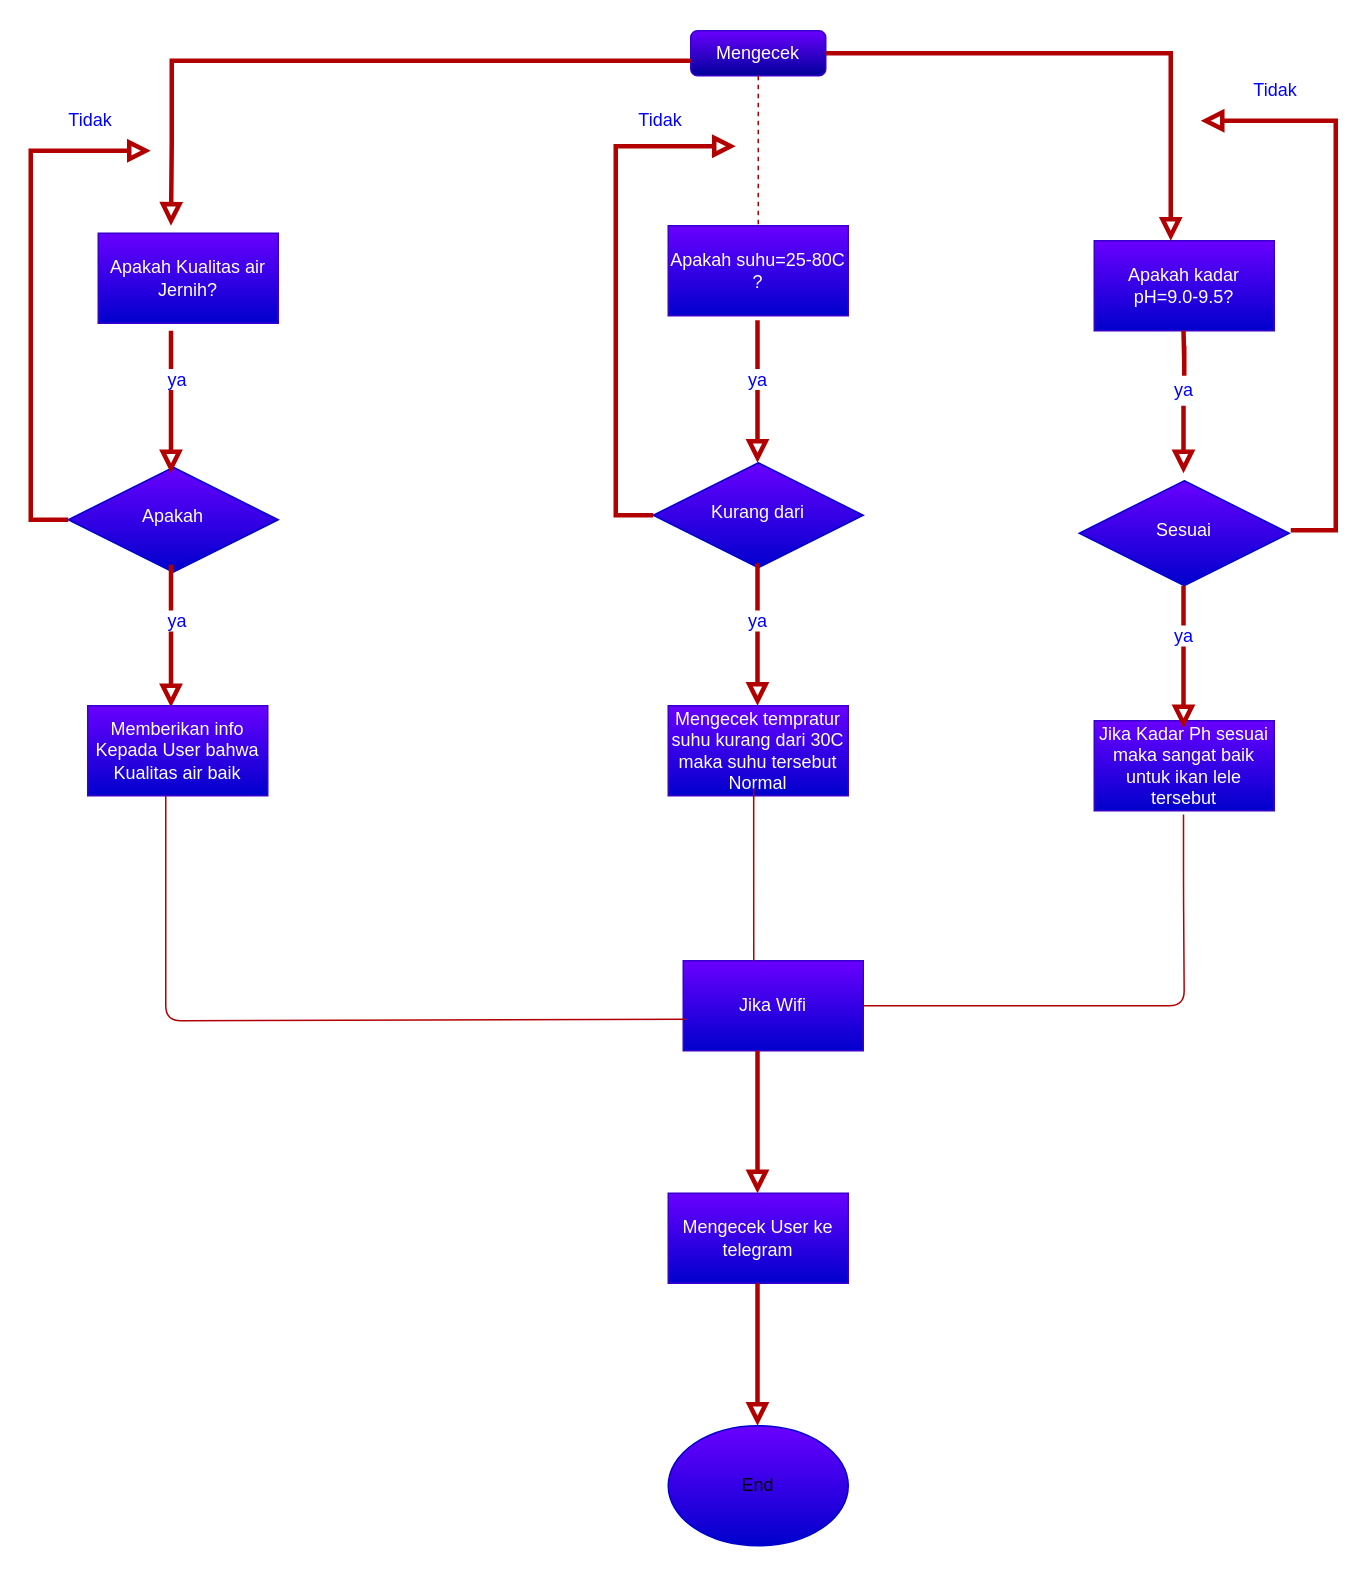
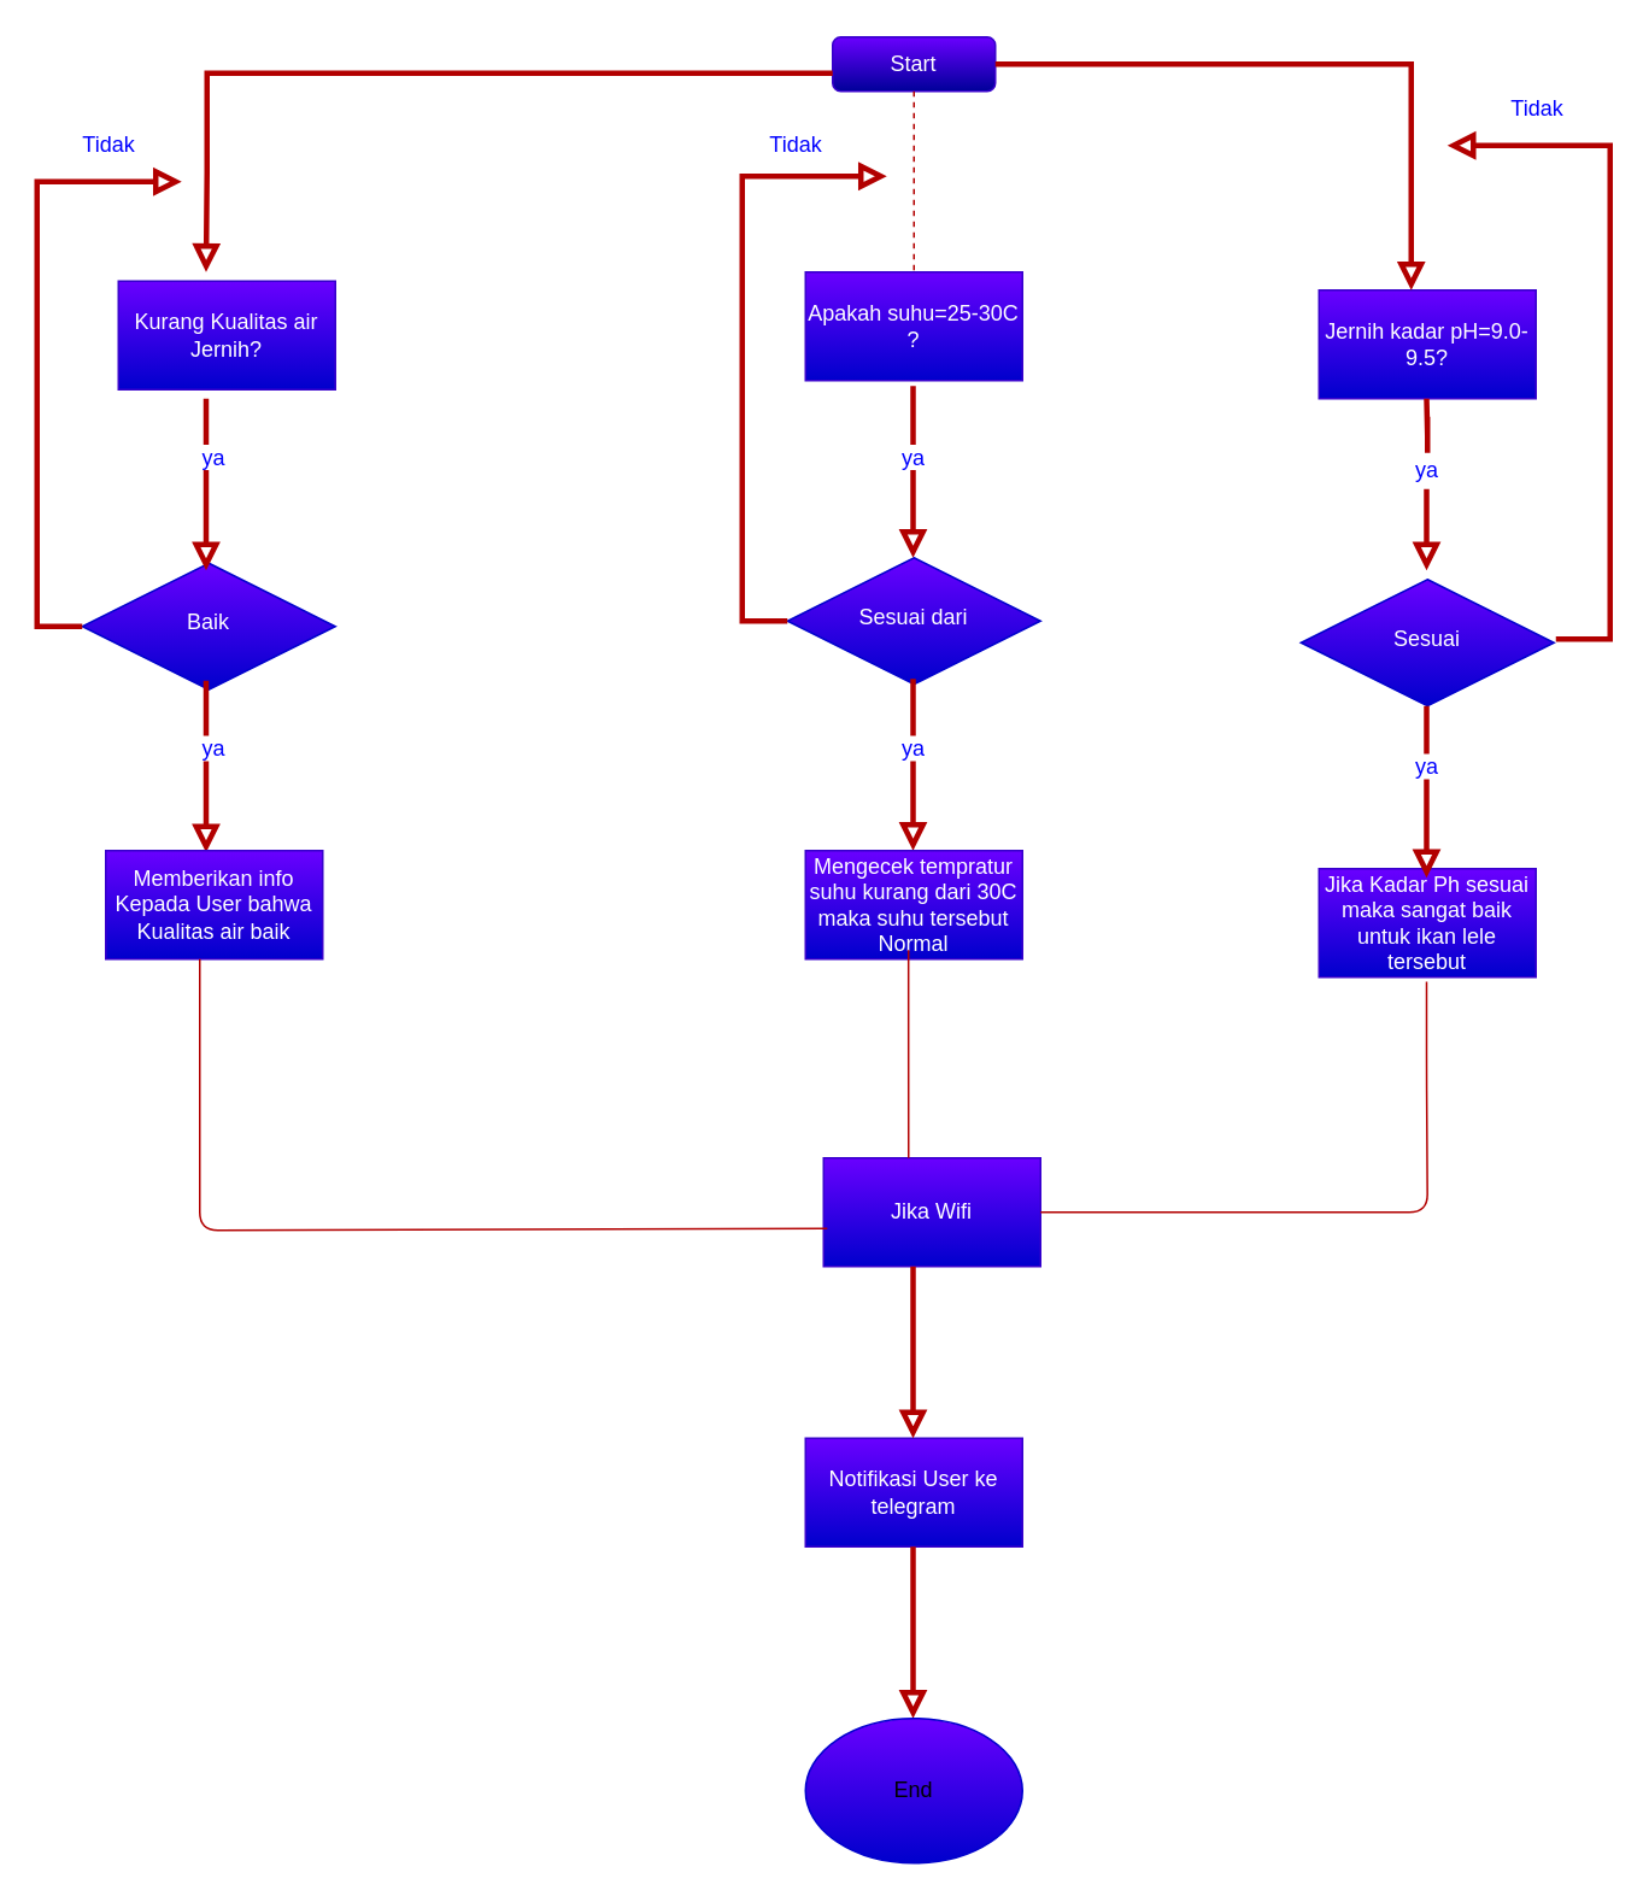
  <mxCell id="0" />
  <mxCell id="1" parent="0" />
- <mxCell id="2" value="Mengecek" style="rounded=1;whiteSpace=wrap;html=1;fontSize=12;glass=0;strokeWidth=1;shadow=0;fillColor=#6a00ff;strokeColor=#3700CC;fontColor=#ffffff;gradientColor=#000099;" parent="1" vertex="1"><mxGeometry x="460" y="20" width="90" height="30" as="geometry" /></mxCell>
- <mxCell id="3" value="&lt;font color=&quot;#ffffff&quot;&gt;Apakah&lt;/font&gt;" style="rhombus;whiteSpace=wrap;html=1;shadow=0;fontFamily=Helvetica;fontSize=12;align=center;strokeWidth=1;spacing=6;spacingTop=-4;fontColor=#000000;fillColor=#6A00FF;gradientColor=#0000CC;strokeColor=#0000CC;" parent="1" vertex="1"><mxGeometry x="45" y="311" width="140" height="70" as="geometry" /></mxCell>
- <mxCell id="4" value="Apakah Kualitas air Jernih?" style="rounded=0;whiteSpace=wrap;html=1;fillColor=#6a00ff;strokeColor=#3700CC;fontColor=#ffffff;gradientColor=#0000CC;" parent="1" vertex="1"><mxGeometry x="65" y="155" width="120" height="60" as="geometry" /></mxCell>
+ <mxCell id="2" value="Start" style="rounded=1;whiteSpace=wrap;html=1;fontSize=12;glass=0;strokeWidth=1;shadow=0;fillColor=#6a00ff;strokeColor=#3700CC;fontColor=#ffffff;gradientColor=#000099;" parent="1" vertex="1"><mxGeometry x="460" y="20" width="90" height="30" as="geometry" /></mxCell>
+ <mxCell id="3" value="&lt;font color=&quot;#ffffff&quot;&gt;Baik&lt;/font&gt;" style="rhombus;whiteSpace=wrap;html=1;shadow=0;fontFamily=Helvetica;fontSize=12;align=center;strokeWidth=1;spacing=6;spacingTop=-4;fontColor=#000000;fillColor=#6A00FF;gradientColor=#0000CC;strokeColor=#0000CC;" parent="1" vertex="1"><mxGeometry x="45" y="311" width="140" height="70" as="geometry" /></mxCell>
+ <mxCell id="4" value="Kurang Kualitas air Jernih?" style="rounded=0;whiteSpace=wrap;html=1;fillColor=#6a00ff;strokeColor=#3700CC;fontColor=#ffffff;gradientColor=#0000CC;" parent="1" vertex="1"><mxGeometry x="65" y="155" width="120" height="60" as="geometry" /></mxCell>
  <mxCell id="5" value="" style="rounded=0;html=1;jettySize=auto;orthogonalLoop=1;fontSize=11;endArrow=block;endFill=0;endSize=8;strokeWidth=3;shadow=0;labelBackgroundColor=none;edgeStyle=orthogonalEdgeStyle;strokeColor=#B20000;fillColor=#e51400;" parent="1" edge="1"><mxGeometry relative="1" as="geometry"><mxPoint x="460" y="40" as="sourcePoint" /><mxPoint x="113.5" y="150" as="targetPoint" /><Array as="points"><mxPoint x="114" y="40" /><mxPoint x="114" y="95" /></Array></mxGeometry></mxCell>
  <mxCell id="6" value="" style="rounded=0;html=1;jettySize=auto;orthogonalLoop=1;fontSize=11;endArrow=block;endFill=0;endSize=8;strokeWidth=3;shadow=0;labelBackgroundColor=none;edgeStyle=orthogonalEdgeStyle;strokeColor=#B20000;fillColor=#e51400;" parent="1" edge="1"><mxGeometry relative="1" as="geometry"><mxPoint x="113.5" y="220" as="sourcePoint" /><mxPoint x="113.5" y="315" as="targetPoint" /></mxGeometry></mxCell>
  <mxCell id="7" value="&lt;span style=&quot;background-color: rgb(255 , 255 , 255)&quot;&gt;&lt;font color=&quot;#0000ff&quot;&gt;ya&lt;/font&gt;&lt;/span&gt;" style="text;html=1;strokeColor=none;fillColor=none;align=center;verticalAlign=middle;whiteSpace=wrap;rounded=0;strokeWidth=3;" parent="1" vertex="1"><mxGeometry x="98" y="243" width="40" height="20" as="geometry" /></mxCell>
  <mxCell id="8" value="&lt;font color=&quot;#ffffff&quot;&gt;Sesuai&lt;/font&gt;" style="rhombus;whiteSpace=wrap;html=1;shadow=0;fontFamily=Helvetica;fontSize=12;align=center;strokeWidth=1;spacing=6;spacingTop=-4;fontColor=#000000;fillColor=#6A00FF;gradientColor=#0000CC;strokeColor=#0000CC;" parent="1" vertex="1"><mxGeometry x="719" y="320" width="140" height="70" as="geometry" /></mxCell>
  <mxCell id="9" value="" style="rounded=0;html=1;jettySize=auto;orthogonalLoop=1;fontSize=11;endArrow=block;endFill=0;endSize=8;strokeWidth=3;shadow=0;labelBackgroundColor=none;edgeStyle=orthogonalEdgeStyle;strokeColor=#B20000;fillColor=#e51400;" parent="1" edge="1"><mxGeometry relative="1" as="geometry"><mxPoint x="113.5" y="376" as="sourcePoint" /><mxPoint x="113.5" y="471" as="targetPoint" /></mxGeometry></mxCell>
  <mxCell id="10" value="Memberikan info Kepada User bahwa Kualitas air baik" style="rounded=0;whiteSpace=wrap;html=1;fillColor=#6a00ff;strokeColor=#3700CC;fontColor=#ffffff;gradientColor=#0000CC;" vertex="1" parent="1"><mxGeometry x="58" y="470" width="120" height="60" as="geometry" /></mxCell>
  <mxCell id="11" value="" style="rounded=0;html=1;jettySize=auto;orthogonalLoop=1;fontSize=11;endArrow=block;endFill=0;endSize=8;strokeWidth=3;shadow=0;labelBackgroundColor=none;edgeStyle=orthogonalEdgeStyle;strokeColor=#B20000;fillColor=#e51400;exitX=0;exitY=0.5;exitDx=0;exitDy=0;" edge="1" parent="1" source="3"><mxGeometry relative="1" as="geometry"><mxPoint x="20" y="250" as="sourcePoint" /><mxPoint x="100" y="100" as="targetPoint" /><Array as="points"><mxPoint x="20" y="346" /></Array></mxGeometry></mxCell>
- <mxCell id="12" value="Apakah suhu=25-80C ?" style="rounded=0;whiteSpace=wrap;html=1;fillColor=#6a00ff;strokeColor=#3700CC;fontColor=#ffffff;gradientColor=#0000CC;" vertex="1" parent="1"><mxGeometry x="445" y="150" width="120" height="60" as="geometry" /></mxCell>
- <mxCell id="13" value="&lt;font color=&quot;#ffffff&quot;&gt;Kurang dari&lt;/font&gt;" style="rhombus;whiteSpace=wrap;html=1;shadow=0;fontFamily=Helvetica;fontSize=12;align=center;strokeWidth=1;spacing=6;spacingTop=-4;fontColor=#000000;fillColor=#6A00FF;gradientColor=#0000CC;strokeColor=#0000CC;" vertex="1" parent="1"><mxGeometry x="435" y="308" width="140" height="70" as="geometry" /></mxCell>
+ <mxCell id="12" value="Apakah suhu=25-30C ?" style="rounded=0;whiteSpace=wrap;html=1;fillColor=#6a00ff;strokeColor=#3700CC;fontColor=#ffffff;gradientColor=#0000CC;" vertex="1" parent="1"><mxGeometry x="445" y="150" width="120" height="60" as="geometry" /></mxCell>
+ <mxCell id="13" value="&lt;font color=&quot;#ffffff&quot;&gt;Sesuai dari&lt;/font&gt;" style="rhombus;whiteSpace=wrap;html=1;shadow=0;fontFamily=Helvetica;fontSize=12;align=center;strokeWidth=1;spacing=6;spacingTop=-4;fontColor=#000000;fillColor=#6A00FF;gradientColor=#0000CC;strokeColor=#0000CC;" vertex="1" parent="1"><mxGeometry x="435" y="308" width="140" height="70" as="geometry" /></mxCell>
  <mxCell id="14" value="" style="endArrow=none;html=1;exitX=0.5;exitY=1;exitDx=0;exitDy=0;entryX=0.5;entryY=0;entryDx=0;entryDy=0;strokeColor=#B20000;dashed=1;" edge="1" parent="1" source="2" target="12"><mxGeometry width="50" height="50" relative="1" as="geometry"><mxPoint x="480" y="340" as="sourcePoint" /><mxPoint x="530" y="290" as="targetPoint" /><Array as="points" /></mxGeometry></mxCell>
  <mxCell id="15" value="" style="rounded=0;html=1;jettySize=auto;orthogonalLoop=1;fontSize=11;endArrow=block;endFill=0;endSize=8;strokeWidth=3;shadow=0;labelBackgroundColor=none;edgeStyle=orthogonalEdgeStyle;strokeColor=#B20000;fillColor=#e51400;" edge="1" parent="1"><mxGeometry relative="1" as="geometry"><mxPoint x="504.5" y="375" as="sourcePoint" /><mxPoint x="504.5" y="470" as="targetPoint" /></mxGeometry></mxCell>
  <mxCell id="16" value="" style="rounded=0;html=1;jettySize=auto;orthogonalLoop=1;fontSize=11;endArrow=block;endFill=0;endSize=8;strokeWidth=3;shadow=0;labelBackgroundColor=none;edgeStyle=orthogonalEdgeStyle;strokeColor=#B20000;fillColor=#e51400;exitX=0;exitY=0.5;exitDx=0;exitDy=0;" edge="1" parent="1"><mxGeometry relative="1" as="geometry"><mxPoint x="435" y="343" as="sourcePoint" /><mxPoint x="490" y="97" as="targetPoint" /><Array as="points"><mxPoint x="410" y="343" /></Array></mxGeometry></mxCell>
  <mxCell id="17" value="&lt;span style=&quot;background-color: rgb(255 , 255 , 255)&quot;&gt;&lt;font color=&quot;#0000ff&quot;&gt;Tidak&lt;/font&gt;&lt;/span&gt;" style="text;html=1;strokeColor=none;fillColor=none;align=center;verticalAlign=middle;whiteSpace=wrap;rounded=0;strokeWidth=3;" vertex="1" parent="1"><mxGeometry x="40" y="70" width="40" height="20" as="geometry" /></mxCell>
  <mxCell id="18" value="&lt;span style=&quot;background-color: rgb(255 , 255 , 255)&quot;&gt;&lt;font color=&quot;#0000ff&quot;&gt;Tidak&lt;/font&gt;&lt;/span&gt;" style="text;html=1;strokeColor=none;fillColor=none;align=center;verticalAlign=middle;whiteSpace=wrap;rounded=0;strokeWidth=3;" vertex="1" parent="1"><mxGeometry x="420" y="70" width="40" height="20" as="geometry" /></mxCell>
  <mxCell id="19" value="Mengecek tempratur suhu kurang dari 30C&lt;br&gt;maka suhu tersebut Normal" style="rounded=0;whiteSpace=wrap;html=1;fillColor=#6a00ff;strokeColor=#3700CC;fontColor=#ffffff;gradientColor=#0000CC;" vertex="1" parent="1"><mxGeometry x="445" y="470" width="120" height="60" as="geometry" /></mxCell>
  <mxCell id="20" value="&lt;span style=&quot;background-color: rgb(255 , 255 , 255)&quot;&gt;&lt;font color=&quot;#0000ff&quot;&gt;ya&lt;/font&gt;&lt;/span&gt;" style="text;html=1;strokeColor=none;fillColor=none;align=center;verticalAlign=middle;whiteSpace=wrap;rounded=0;strokeWidth=3;" vertex="1" parent="1"><mxGeometry x="98" y="404" width="40" height="20" as="geometry" /></mxCell>
  <mxCell id="21" value="" style="rounded=0;html=1;jettySize=auto;orthogonalLoop=1;fontSize=11;endArrow=block;endFill=0;endSize=8;strokeWidth=3;shadow=0;labelBackgroundColor=none;edgeStyle=orthogonalEdgeStyle;strokeColor=#B20000;fillColor=#e51400;" edge="1" parent="1"><mxGeometry relative="1" as="geometry"><mxPoint x="504.5" y="213" as="sourcePoint" /><mxPoint x="504.5" y="308" as="targetPoint" /></mxGeometry></mxCell>
  <mxCell id="22" value="&lt;span style=&quot;background-color: rgb(255 , 255 , 255)&quot;&gt;&lt;font color=&quot;#0000ff&quot;&gt;ya&lt;/font&gt;&lt;/span&gt;" style="text;html=1;strokeColor=none;fillColor=none;align=center;verticalAlign=middle;whiteSpace=wrap;rounded=0;strokeWidth=3;" vertex="1" parent="1"><mxGeometry x="485" y="404" width="40" height="20" as="geometry" /></mxCell>
- <mxCell id="23" value="Apakah kadar pH=9.0-9.5?" style="rounded=0;whiteSpace=wrap;html=1;fillColor=#6a00ff;strokeColor=#3700CC;fontColor=#ffffff;gradientColor=#0000CC;" vertex="1" parent="1"><mxGeometry x="729" y="160" width="120" height="60" as="geometry" /></mxCell>
+ <mxCell id="23" value="Jernih kadar pH=9.0-9.5?" style="rounded=0;whiteSpace=wrap;html=1;fillColor=#6a00ff;strokeColor=#3700CC;fontColor=#ffffff;gradientColor=#0000CC;" vertex="1" parent="1"><mxGeometry x="729" y="160" width="120" height="60" as="geometry" /></mxCell>
  <mxCell id="24" value="" style="rounded=0;html=1;jettySize=auto;orthogonalLoop=1;fontSize=11;endArrow=block;endFill=0;endSize=8;strokeWidth=3;shadow=0;labelBackgroundColor=none;edgeStyle=orthogonalEdgeStyle;strokeColor=#B20000;fillColor=#e51400;exitX=1;exitY=0.5;exitDx=0;exitDy=0;" edge="1" parent="1" source="2"><mxGeometry relative="1" as="geometry"><mxPoint x="1126.5" y="50" as="sourcePoint" /><mxPoint x="780" y="160" as="targetPoint" /><Array as="points"><mxPoint x="780" y="35" /></Array></mxGeometry></mxCell>
  <mxCell id="25" value="" style="rounded=0;html=1;jettySize=auto;orthogonalLoop=1;fontSize=11;endArrow=block;endFill=0;endSize=8;strokeWidth=3;shadow=0;labelBackgroundColor=none;edgeStyle=orthogonalEdgeStyle;strokeColor=#B20000;fillColor=#e51400;startArrow=none;" edge="1" parent="1" source="29"><mxGeometry relative="1" as="geometry"><mxPoint x="788.5" y="220" as="sourcePoint" /><mxPoint x="788.5" y="315" as="targetPoint" /></mxGeometry></mxCell>
  <mxCell id="26" value="Jika Kadar Ph sesuai maka sangat baik untuk ikan lele tersebut" style="rounded=0;whiteSpace=wrap;html=1;fillColor=#6a00ff;strokeColor=#3700CC;fontColor=#ffffff;gradientColor=#0000CC;" vertex="1" parent="1"><mxGeometry x="729" y="480" width="120" height="60" as="geometry" /></mxCell>
  <mxCell id="27" value="" style="rounded=0;html=1;jettySize=auto;orthogonalLoop=1;fontSize=11;endArrow=block;endFill=0;endSize=8;strokeWidth=3;shadow=0;labelBackgroundColor=none;edgeStyle=orthogonalEdgeStyle;strokeColor=#B20000;fillColor=#e51400;" edge="1" parent="1"><mxGeometry relative="1" as="geometry"><mxPoint x="860" y="353" as="sourcePoint" /><mxPoint x="800" y="80" as="targetPoint" /><Array as="points"><mxPoint x="890" y="353" /></Array></mxGeometry></mxCell>
  <mxCell id="28" value="&lt;span style=&quot;background-color: rgb(255 , 255 , 255)&quot;&gt;&lt;font color=&quot;#0000ff&quot;&gt;ya&lt;/font&gt;&lt;/span&gt;" style="text;html=1;strokeColor=none;fillColor=none;align=center;verticalAlign=middle;whiteSpace=wrap;rounded=0;strokeWidth=3;" vertex="1" parent="1"><mxGeometry x="485" y="243" width="40" height="20" as="geometry" /></mxCell>
  <mxCell id="29" value="&lt;span style=&quot;background-color: rgb(255 , 255 , 255)&quot;&gt;&lt;font color=&quot;#0000ff&quot;&gt;ya&lt;/font&gt;&lt;/span&gt;" style="text;html=1;strokeColor=none;fillColor=none;align=center;verticalAlign=middle;whiteSpace=wrap;rounded=0;strokeWidth=3;" vertex="1" parent="1"><mxGeometry x="769" y="250" width="40" height="20" as="geometry" /></mxCell>
  <mxCell id="30" value="" style="rounded=0;html=1;jettySize=auto;orthogonalLoop=1;fontSize=11;endArrow=none;endFill=0;endSize=8;strokeWidth=3;shadow=0;labelBackgroundColor=none;edgeStyle=orthogonalEdgeStyle;strokeColor=#B20000;fillColor=#e51400;" edge="1" parent="1" target="29"><mxGeometry relative="1" as="geometry"><mxPoint x="788.5" y="220" as="sourcePoint" /><mxPoint x="788.5" y="315" as="targetPoint" /></mxGeometry></mxCell>
  <mxCell id="31" value="&lt;span style=&quot;background-color: rgb(255 , 255 , 255)&quot;&gt;&lt;font color=&quot;#0000ff&quot;&gt;Tidak&lt;/font&gt;&lt;/span&gt;" style="text;html=1;strokeColor=none;fillColor=none;align=center;verticalAlign=middle;whiteSpace=wrap;rounded=0;strokeWidth=3;" vertex="1" parent="1"><mxGeometry x="830" y="50" width="40" height="20" as="geometry" /></mxCell>
  <mxCell id="32" value="" style="rounded=0;html=1;jettySize=auto;orthogonalLoop=1;fontSize=11;endArrow=block;endFill=0;endSize=8;strokeWidth=3;shadow=0;labelBackgroundColor=none;edgeStyle=orthogonalEdgeStyle;strokeColor=#B20000;fillColor=#e51400;" edge="1" parent="1"><mxGeometry relative="1" as="geometry"><mxPoint x="788.5" y="390" as="sourcePoint" /><mxPoint x="788.5" y="485" as="targetPoint" /></mxGeometry></mxCell>
  <mxCell id="33" value="Jika Wifi" style="rounded=0;whiteSpace=wrap;html=1;fillColor=#6a00ff;strokeColor=#3700CC;fontColor=#ffffff;gradientColor=#0000CC;" vertex="1" parent="1"><mxGeometry x="455" y="640" width="120" height="60" as="geometry" /></mxCell>
  <mxCell id="34" value="" style="endArrow=none;html=1;strokeColor=#B20000;entryX=0.017;entryY=0.65;entryDx=0;entryDy=0;entryPerimeter=0;" edge="1" parent="1" target="33"><mxGeometry width="50" height="50" relative="1" as="geometry"><mxPoint x="110" y="530" as="sourcePoint" /><mxPoint x="110" y="690" as="targetPoint" /><Array as="points"><mxPoint x="110" y="580" /><mxPoint x="110" y="680" /></Array></mxGeometry></mxCell>
  <mxCell id="35" value="" style="endArrow=none;html=1;strokeColor=#B20000;" edge="1" parent="1"><mxGeometry width="50" height="50" relative="1" as="geometry"><mxPoint x="501.96" y="525" as="sourcePoint" /><mxPoint x="502" y="640" as="targetPoint" /><Array as="points"><mxPoint x="501.96" y="575" /></Array></mxGeometry></mxCell>
  <mxCell id="36" value="" style="endArrow=none;html=1;strokeColor=#B20000;entryX=1;entryY=0.5;entryDx=0;entryDy=0;" edge="1" parent="1" target="33"><mxGeometry width="50" height="50" relative="1" as="geometry"><mxPoint x="788.5" y="542.5" as="sourcePoint" /><mxPoint x="789" y="680" as="targetPoint" /><Array as="points"><mxPoint x="788.5" y="592.5" /><mxPoint x="789" y="670" /><mxPoint x="750" y="670" /></Array></mxGeometry></mxCell>
- <mxCell id="37" value="Mengecek User ke telegram" style="rounded=0;whiteSpace=wrap;html=1;fillColor=#6a00ff;strokeColor=#3700CC;fontColor=#ffffff;gradientColor=#0000CC;" vertex="1" parent="1"><mxGeometry x="445" y="795" width="120" height="60" as="geometry" /></mxCell>
+ <mxCell id="37" value="Notifikasi User ke telegram" style="rounded=0;whiteSpace=wrap;html=1;fillColor=#6a00ff;strokeColor=#3700CC;fontColor=#ffffff;gradientColor=#0000CC;" vertex="1" parent="1"><mxGeometry x="445" y="795" width="120" height="60" as="geometry" /></mxCell>
  <mxCell id="38" value="&lt;span style=&quot;background-color: rgb(255 , 255 , 255)&quot;&gt;&lt;font color=&quot;#0000ff&quot;&gt;ya&lt;/font&gt;&lt;/span&gt;" style="text;html=1;strokeColor=none;fillColor=none;align=center;verticalAlign=middle;whiteSpace=wrap;rounded=0;strokeWidth=3;" vertex="1" parent="1"><mxGeometry x="769" y="414" width="40" height="20" as="geometry" /></mxCell>
  <mxCell id="39" value="" style="rounded=0;html=1;jettySize=auto;orthogonalLoop=1;fontSize=11;endArrow=block;endFill=0;endSize=8;strokeWidth=3;shadow=0;labelBackgroundColor=none;edgeStyle=orthogonalEdgeStyle;strokeColor=#B20000;fillColor=#e51400;" edge="1" parent="1"><mxGeometry relative="1" as="geometry"><mxPoint x="504.5" y="700" as="sourcePoint" /><mxPoint x="504.5" y="795" as="targetPoint" /></mxGeometry></mxCell>
  <mxCell id="40" value="" style="rounded=0;html=1;jettySize=auto;orthogonalLoop=1;fontSize=11;endArrow=block;endFill=0;endSize=8;strokeWidth=3;shadow=0;labelBackgroundColor=none;edgeStyle=orthogonalEdgeStyle;strokeColor=#B20000;fillColor=#e51400;" edge="1" parent="1"><mxGeometry relative="1" as="geometry"><mxPoint x="504.5" y="855" as="sourcePoint" /><mxPoint x="504.5" y="950" as="targetPoint" /></mxGeometry></mxCell>
  <mxCell id="41" value="End" style="ellipse;whiteSpace=wrap;html=1;fillColor=#6A00FF;gradientColor=#0000CC;strokeColor=#0000CC;" vertex="1" parent="1"><mxGeometry x="445" y="950" width="120" height="80" as="geometry" /></mxCell>
